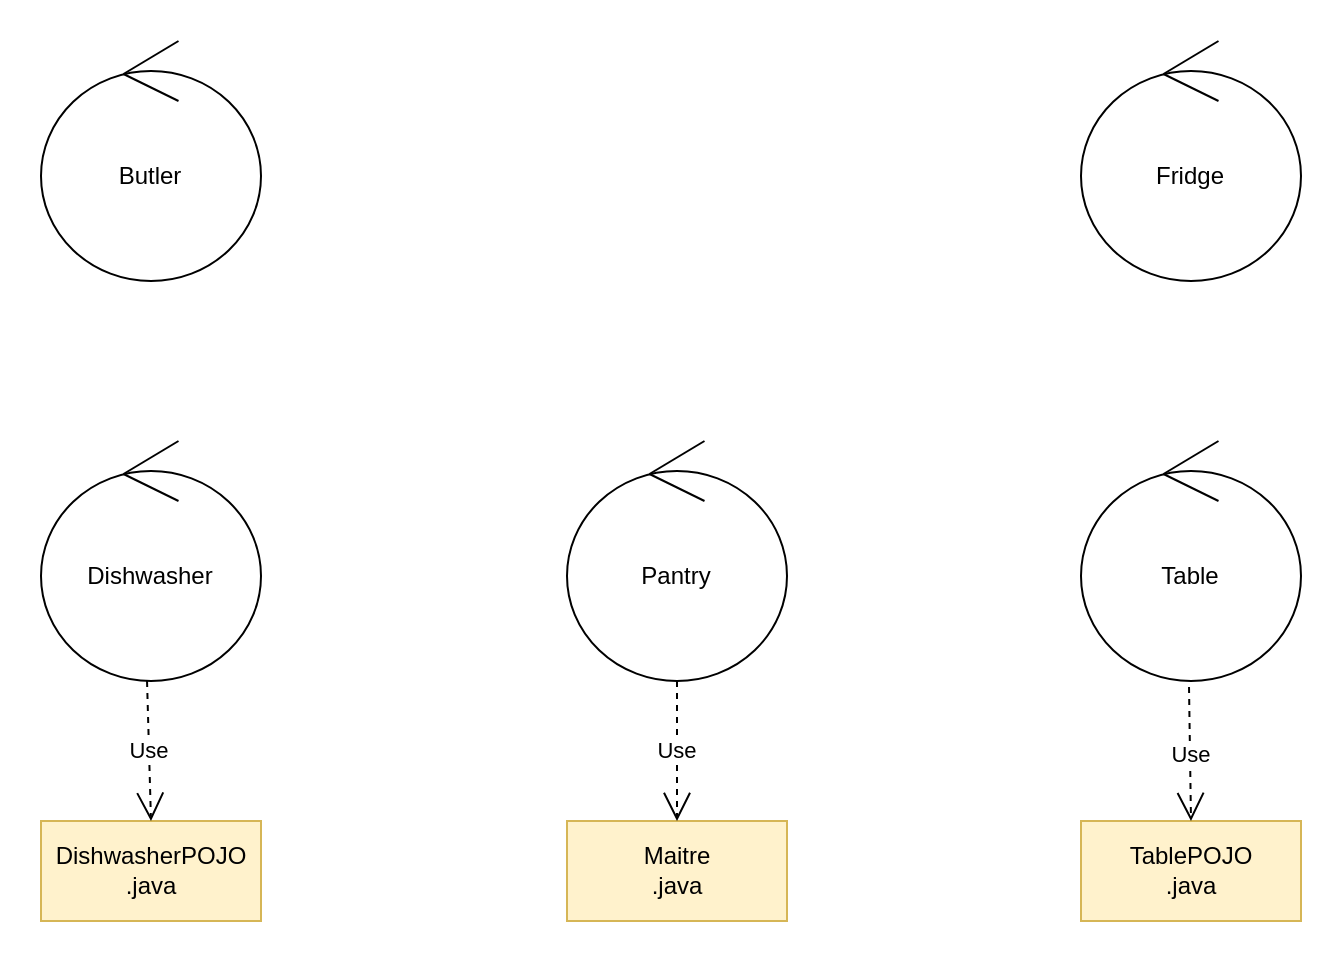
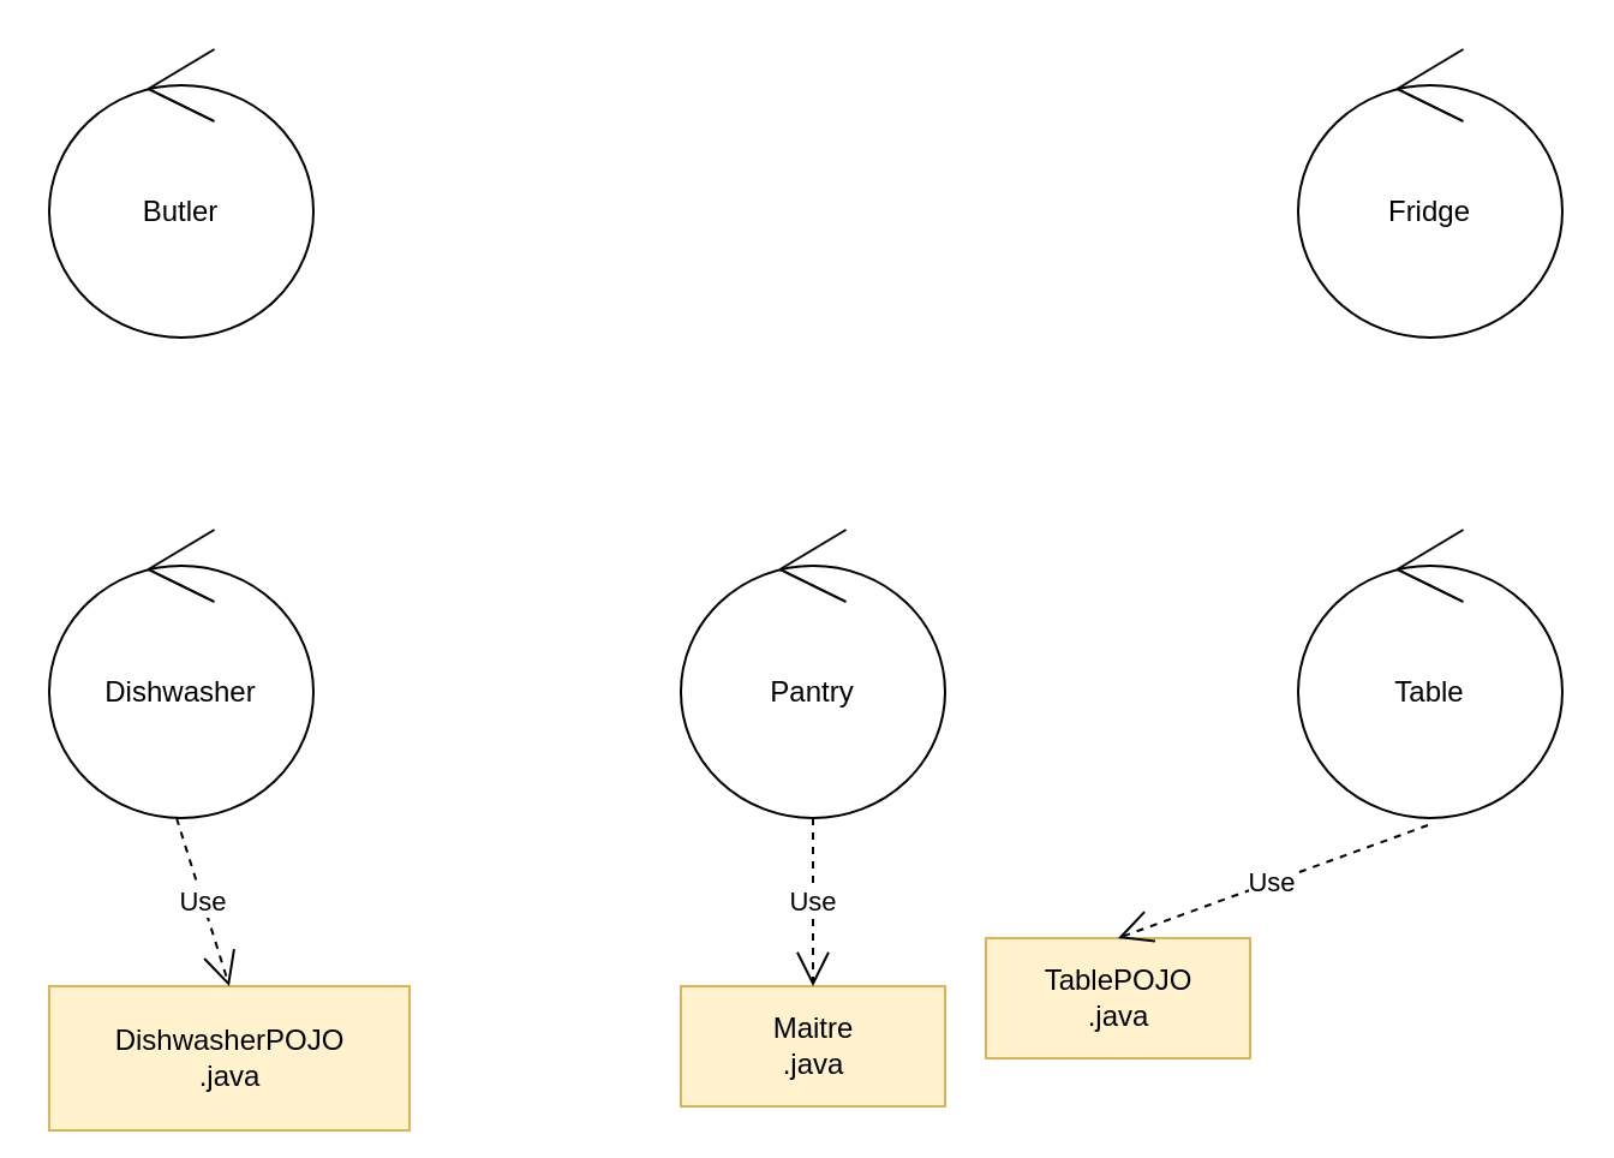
  <mxCell id="0" />
  <mxCell id="1" parent="0" />
  <mxCell id="2" value="Butler" style="ellipse;shape=umlControl;whiteSpace=wrap;html=1;" vertex="1" parent="1"><mxGeometry x="20" y="20" width="110" height="120" as="geometry" /></mxCell>
  <mxCell id="3" value="Fridge" style="ellipse;shape=umlControl;whiteSpace=wrap;html=1;" vertex="1" parent="1"><mxGeometry x="540" y="20" width="110" height="120" as="geometry" /></mxCell>
  <mxCell id="4" value="Pantry" style="ellipse;shape=umlControl;whiteSpace=wrap;html=1;" vertex="1" parent="1"><mxGeometry x="283" y="220" width="110" height="120" as="geometry" /></mxCell>
  <mxCell id="5" value="Dishwasher" style="ellipse;shape=umlControl;whiteSpace=wrap;html=1;" vertex="1" parent="1"><mxGeometry x="20" y="220" width="110" height="120" as="geometry" /></mxCell>
  <mxCell id="6" value="Table" style="ellipse;shape=umlControl;whiteSpace=wrap;html=1;" vertex="1" parent="1"><mxGeometry x="540" y="220" width="110" height="120" as="geometry" /></mxCell>
- <mxCell id="7" value="DishwasherPOJO&lt;br&gt;.java" style="html=1;fillColor=#fff2cc;strokeColor=#d6b656;" vertex="1" parent="1"><mxGeometry x="20" y="410" width="110" height="50" as="geometry" /></mxCell>
+ <mxCell id="7" value="DishwasherPOJO&lt;br&gt;.java" style="html=1;fillColor=#fff2cc;strokeColor=#d6b656;" vertex="1" parent="1"><mxGeometry x="20" y="410" width="150" height="60" as="geometry" /></mxCell>
  <mxCell id="8" value="Maitre&lt;br&gt;.java" style="html=1;fillColor=#fff2cc;strokeColor=#d6b656;" vertex="1" parent="1"><mxGeometry x="283" y="410" width="110" height="50" as="geometry" /></mxCell>
- <mxCell id="9" value="TablePOJO&lt;br&gt;.java" style="html=1;fillColor=#fff2cc;strokeColor=#d6b656;" vertex="1" parent="1"><mxGeometry x="540" y="410" width="110" height="50" as="geometry" /></mxCell>
+ <mxCell id="9" value="TablePOJO&lt;br&gt;.java" style="html=1;fillColor=#fff2cc;strokeColor=#d6b656;" vertex="1" parent="1"><mxGeometry x="410" y="390" width="110" height="50" as="geometry" /></mxCell>
  <mxCell id="10" value="Use" style="endArrow=open;endSize=12;dashed=1;html=1;exitX=0.482;exitY=1;exitDx=0;exitDy=0;exitPerimeter=0;entryX=0.5;entryY=0;entryDx=0;entryDy=0;" edge="1" parent="1" source="5" target="7"><mxGeometry width="160" relative="1" as="geometry"><mxPoint x="110" y="480" as="sourcePoint" /><mxPoint x="270" y="480" as="targetPoint" /></mxGeometry></mxCell>
  <mxCell id="11" value="Use" style="endArrow=open;endSize=12;dashed=1;html=1;exitX=0.5;exitY=1;exitDx=0;exitDy=0;exitPerimeter=0;entryX=0.5;entryY=0;entryDx=0;entryDy=0;" edge="1" parent="1" source="4" target="8"><mxGeometry width="160" relative="1" as="geometry"><mxPoint x="83.02" y="350" as="sourcePoint" /><mxPoint x="88" y="420" as="targetPoint" /></mxGeometry></mxCell>
  <mxCell id="12" value="Use" style="endArrow=open;endSize=12;dashed=1;html=1;exitX=0.491;exitY=1.025;exitDx=0;exitDy=0;exitPerimeter=0;entryX=0.5;entryY=0;entryDx=0;entryDy=0;" edge="1" parent="1" source="6" target="9"><mxGeometry width="160" relative="1" as="geometry"><mxPoint x="93.02" y="360" as="sourcePoint" /><mxPoint x="98" y="430" as="targetPoint" /></mxGeometry></mxCell>
